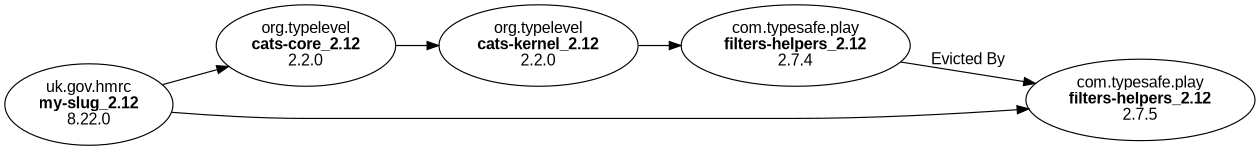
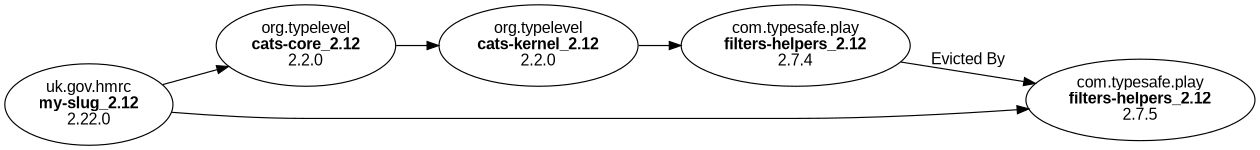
  digraph {
    rankdir=LR
    fontname="Liberation Sans"
    node [fontname="Liberation Sans"]
    edge [arrowtail=none fontname="Liberation Sans"]
-   n1 [label=<uk.gov.hmrc<BR/><B>my-slug_2.12</B><BR/>8.22.0>]
+   n1 [label=<uk.gov.hmrc<BR/><B>my-slug_2.12</B><BR/>2.22.0>]
    n2 [label=<org.typelevel<BR/><B>cats-core_2.12</B><BR/>2.2.0>]
    n3 [label=<com.typesafe.play<BR/><B>filters-helpers_2.12</B><BR/>2.7.5>]
    n4 [label=<org.typelevel<BR/><B>cats-kernel_2.12</B><BR/>2.2.0>]
    n5 [label=<com.typesafe.play<BR/><B>filters-helpers_2.12</B><BR/>2.7.4> style="stroke-dasharray: 5,5"]
    n1 -> n2
    n1 -> n3
    n2 -> n4
    n4 -> n5
    n5 -> n3 [label="Evicted By" style="stroke-dasharray: 5,5"]
  }
